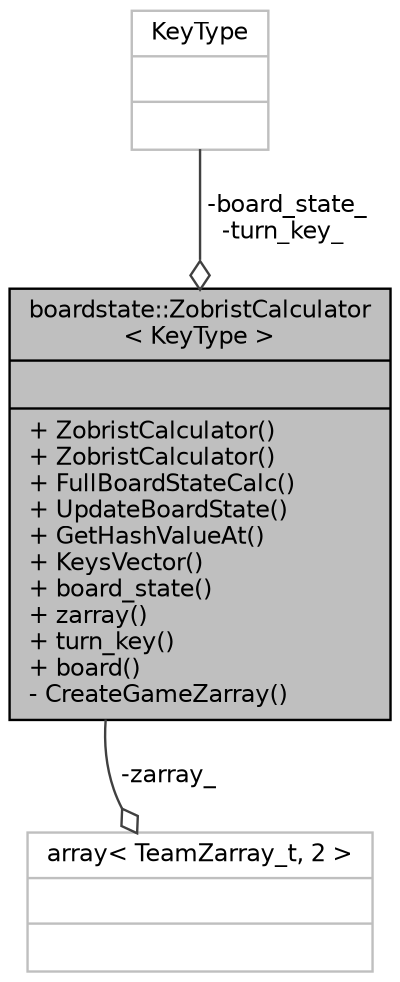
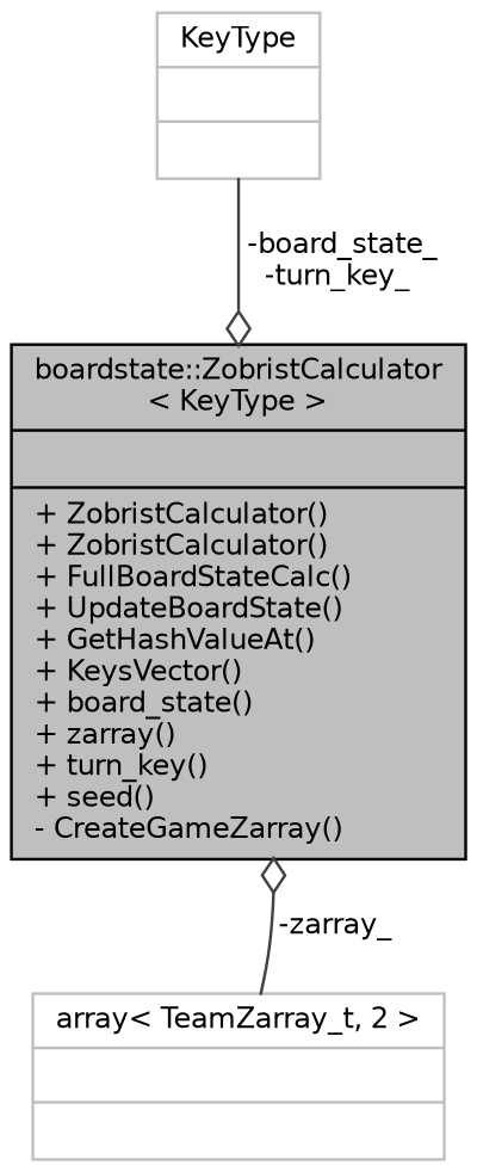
  digraph {
    node [color=grey75 fillcolor=white fontname=Helvetica fontsize=10 shape=record style=filled]
    edge [arrowhead=odiamond color=grey25 fontname=Helvetica fontsize=10 labelfontname=Helvetica labelfontsize=10 style=solid]
-   n1 [color=black fillcolor=grey75 fontcolor=black height=0.2 label="{boardstate::ZobristCalculator\l\< KeyType \>\n||+ ZobristCalculator()\l+ ZobristCalculator()\l+ FullBoardStateCalc()\l+ UpdateBoardState()\l+ GetHashValueAt()\l+ KeysVector()\l+ board_state()\l+ zarray()\l+ turn_key()\l+ board()\l- CreateGameZarray()\l}" width=0.4]
+   n1 [color=black fillcolor=grey75 fontcolor=black height=0.2 label="{boardstate::ZobristCalculator\l\< KeyType \>\n||+ ZobristCalculator()\l+ ZobristCalculator()\l+ FullBoardStateCalc()\l+ UpdateBoardState()\l+ GetHashValueAt()\l+ KeysVector()\l+ board_state()\l+ zarray()\l+ turn_key()\l+ seed()\l- CreateGameZarray()\l}" width=0.4]
    n2 [height=0.2 label="{array\< TeamZarray_t, 2 \>\n||}" width=0.4]
    n3 [height=0.2 label="{KeyType\n||}" width=0.4]
-   n1 -> n2 [label=" -zarray_"]
+   n2 -> n1 [label=" -zarray_"]
    n3 -> n1 [label=" -board_state_\n-turn_key_"]
  }
